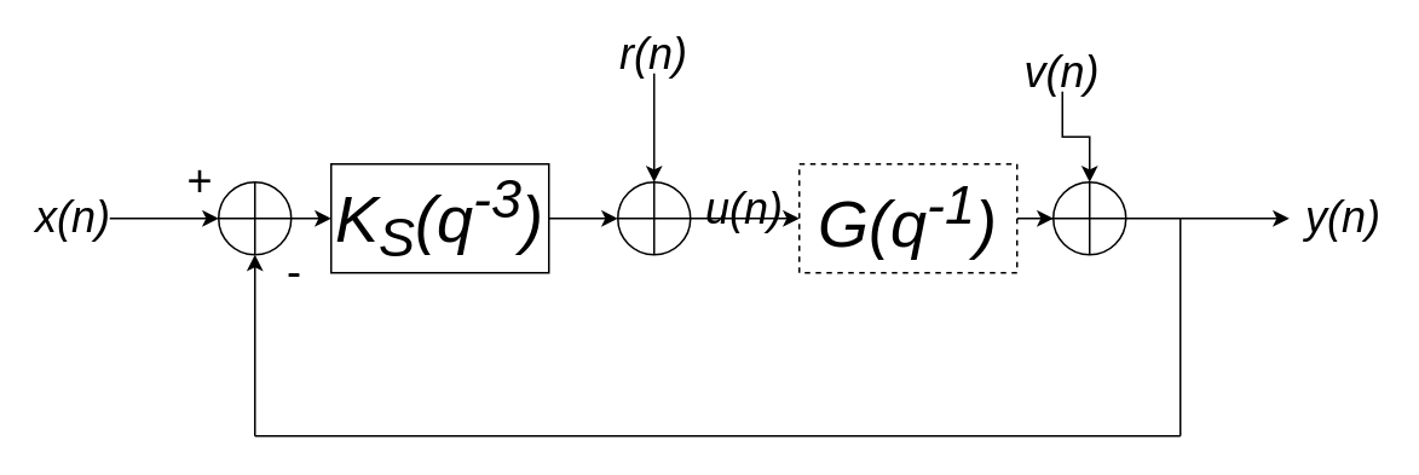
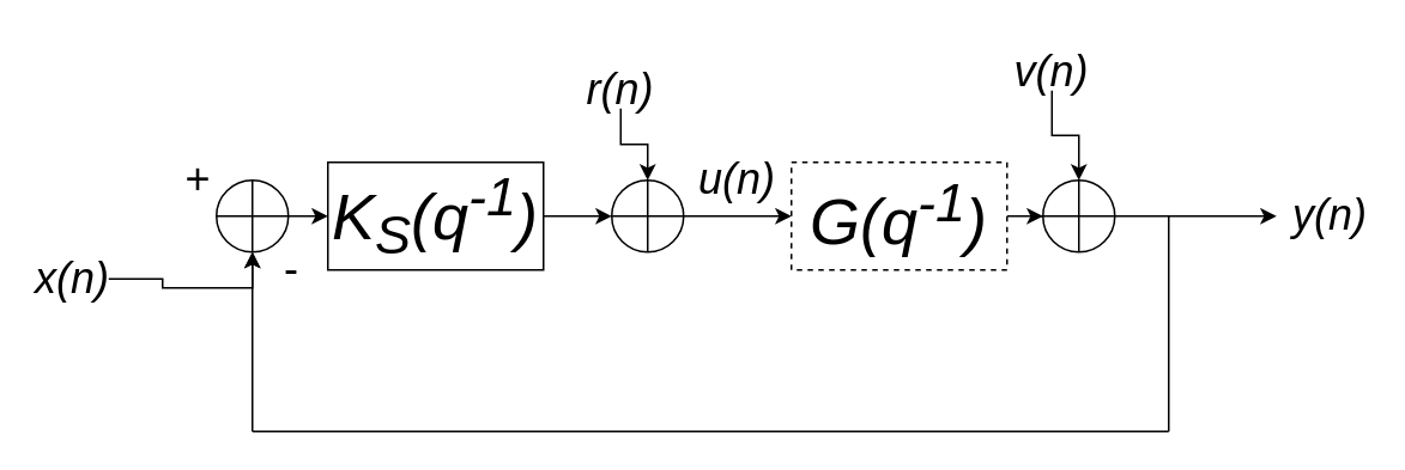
  <mxCell id="0" />
  <mxCell id="1" parent="0" />
  <mxCell id="2" value="" style="edgeStyle=orthogonalEdgeStyle;rounded=0;orthogonalLoop=1;jettySize=auto;html=1;" parent="1" source="3" target="7" edge="1"><mxGeometry relative="1" as="geometry" /></mxCell>
  <mxCell id="3" value="&lt;font style=&quot;font-size: 36px&quot;&gt;&lt;i&gt;G(&lt;/i&gt;&lt;/font&gt;&lt;i style=&quot;font-size: 36px&quot;&gt;q&lt;sup&gt;-1&lt;/sup&gt;)&lt;/i&gt;" style="rounded=0;whiteSpace=wrap;html=1;dashed=1;" parent="1" vertex="1"><mxGeometry x="440" y="90" width="120" height="60" as="geometry" /></mxCell>
  <mxCell id="4" value="" style="edgeStyle=orthogonalEdgeStyle;rounded=0;orthogonalLoop=1;jettySize=auto;html=1;" parent="1" source="5" target="19" edge="1"><mxGeometry relative="1" as="geometry" /></mxCell>
  <mxCell id="5" value="" style="verticalLabelPosition=bottom;verticalAlign=top;html=1;shape=mxgraph.flowchart.summing_function;" parent="1" vertex="1"><mxGeometry x="120" y="100" width="40" height="40" as="geometry" /></mxCell>
  <mxCell id="6" style="edgeStyle=orthogonalEdgeStyle;rounded=0;orthogonalLoop=1;jettySize=auto;html=1;" parent="1" source="7" edge="1"><mxGeometry relative="1" as="geometry"><mxPoint x="710" y="120" as="targetPoint" /></mxGeometry></mxCell>
  <mxCell id="7" value="" style="verticalLabelPosition=bottom;verticalAlign=top;html=1;shape=mxgraph.flowchart.summing_function;" parent="1" vertex="1"><mxGeometry x="580" y="100" width="40" height="40" as="geometry" /></mxCell>
  <mxCell id="8" value="" style="edgeStyle=orthogonalEdgeStyle;rounded=0;orthogonalLoop=1;jettySize=auto;html=1;" parent="1" source="9" target="7" edge="1"><mxGeometry relative="1" as="geometry" /></mxCell>
  <mxCell id="9" value="&lt;font style=&quot;font-size: 24px&quot;&gt;&lt;i&gt;v(n)&lt;/i&gt;&lt;/font&gt;" style="text;html=1;strokeColor=none;fillColor=none;align=center;verticalAlign=middle;whiteSpace=wrap;rounded=0;" parent="1" vertex="1"><mxGeometry x="565" y="30" width="40" height="20" as="geometry" /></mxCell>
  <mxCell id="10" value="&lt;font style=&quot;font-size: 24px&quot;&gt;&lt;i&gt;y(n)&lt;/i&gt;&lt;/font&gt;" style="text;html=1;strokeColor=none;fillColor=none;align=center;verticalAlign=middle;whiteSpace=wrap;rounded=0;" parent="1" vertex="1"><mxGeometry x="720" y="110" width="40" height="20" as="geometry" /></mxCell>
- <mxCell id="11" value="&lt;font style=&quot;font-size: 24px&quot;&gt;&lt;i&gt;u(n)&lt;/i&gt;&lt;/font&gt;" style="text;html=1;strokeColor=none;fillColor=none;align=center;verticalAlign=middle;whiteSpace=wrap;rounded=0;" parent="1" vertex="1"><mxGeometry x="390" y="105" width="40" height="20" as="geometry" /></mxCell>
+ <mxCell id="11" value="&lt;font style=&quot;font-size: 24px&quot;&gt;&lt;i&gt;u(n)&lt;/i&gt;&lt;/font&gt;" style="text;html=1;strokeColor=none;fillColor=none;align=center;verticalAlign=middle;whiteSpace=wrap;rounded=0;" parent="1" vertex="1"><mxGeometry x="390" y="90" width="40" height="20" as="geometry" /></mxCell>
  <mxCell id="12" value="" style="endArrow=none;html=1;" parent="1" edge="1"><mxGeometry width="50" height="50" relative="1" as="geometry"><mxPoint x="650" y="240" as="sourcePoint" /><mxPoint x="650" y="120" as="targetPoint" /></mxGeometry></mxCell>
  <mxCell id="13" value="&lt;font style=&quot;font-size: 24px&quot;&gt;-&lt;/font&gt;" style="text;html=1;strokeColor=none;fillColor=none;align=center;verticalAlign=middle;whiteSpace=wrap;rounded=0;" parent="1" vertex="1"><mxGeometry x="142" y="140" width="40" height="20" as="geometry" /></mxCell>
  <mxCell id="14" value="" style="endArrow=classic;html=1;entryX=0.5;entryY=1;entryDx=0;entryDy=0;entryPerimeter=0;" parent="1" target="5" edge="1"><mxGeometry width="50" height="50" relative="1" as="geometry"><mxPoint x="140" y="240" as="sourcePoint" /><mxPoint x="472" y="210" as="targetPoint" /></mxGeometry></mxCell>
  <mxCell id="15" value="" style="endArrow=none;html=1;" parent="1" edge="1"><mxGeometry width="50" height="50" relative="1" as="geometry"><mxPoint x="140" y="240" as="sourcePoint" /><mxPoint x="650" y="240" as="targetPoint" /></mxGeometry></mxCell>
  <mxCell id="16" value="" style="edgeStyle=orthogonalEdgeStyle;rounded=0;orthogonalLoop=1;jettySize=auto;html=1;" parent="1" source="17" target="21" edge="1"><mxGeometry relative="1" as="geometry" /></mxCell>
- <mxCell id="17" value="&lt;font style=&quot;font-size: 24px&quot;&gt;&lt;i&gt;r(n)&lt;/i&gt;&lt;/font&gt;" style="text;html=1;strokeColor=none;fillColor=none;align=center;verticalAlign=middle;whiteSpace=wrap;rounded=0;" parent="1" vertex="1"><mxGeometry x="340" y="20" width="40" height="20" as="geometry" /></mxCell>
+ <mxCell id="17" value="&lt;font style=&quot;font-size: 24px&quot;&gt;&lt;i&gt;r(n)&lt;/i&gt;&lt;/font&gt;" style="text;html=1;strokeColor=none;fillColor=none;align=center;verticalAlign=middle;whiteSpace=wrap;rounded=0;" parent="1" vertex="1"><mxGeometry x="325" y="40" width="40" height="20" as="geometry" /></mxCell>
  <mxCell id="18" value="" style="edgeStyle=orthogonalEdgeStyle;rounded=0;orthogonalLoop=1;jettySize=auto;html=1;entryX=0;entryY=0.5;entryDx=0;entryDy=0;entryPerimeter=0;" parent="1" source="19" target="21" edge="1"><mxGeometry relative="1" as="geometry"><mxPoint x="382" y="120" as="targetPoint" /></mxGeometry></mxCell>
- <mxCell id="19" value="&lt;font style=&quot;font-size: 36px&quot;&gt;&lt;i&gt;&lt;span style=&quot;font-size: 36px&quot;&gt;K&lt;/span&gt;&lt;sub&gt;S&lt;/sub&gt;(q&lt;sup&gt;-3&lt;/sup&gt;)&lt;/i&gt;&lt;/font&gt;" style="rounded=0;whiteSpace=wrap;html=1;" parent="1" vertex="1"><mxGeometry x="182" y="90" width="120" height="60" as="geometry" /></mxCell>
+ <mxCell id="19" value="&lt;font style=&quot;font-size: 36px&quot;&gt;&lt;i&gt;&lt;span style=&quot;font-size: 36px&quot;&gt;K&lt;/span&gt;&lt;sub&gt;S&lt;/sub&gt;(q&lt;sup&gt;-1&lt;/sup&gt;)&lt;/i&gt;&lt;/font&gt;" style="rounded=0;whiteSpace=wrap;html=1;" parent="1" vertex="1"><mxGeometry x="182" y="90" width="120" height="60" as="geometry" /></mxCell>
  <mxCell id="20" value="" style="edgeStyle=orthogonalEdgeStyle;rounded=0;orthogonalLoop=1;jettySize=auto;html=1;" parent="1" source="21" target="3" edge="1"><mxGeometry relative="1" as="geometry" /></mxCell>
  <mxCell id="21" value="" style="verticalLabelPosition=bottom;verticalAlign=top;html=1;shape=mxgraph.flowchart.summing_function;" parent="1" vertex="1"><mxGeometry x="340" y="100" width="40" height="40" as="geometry" /></mxCell>
  <mxCell id="22" value="" style="edgeStyle=orthogonalEdgeStyle;rounded=0;orthogonalLoop=1;jettySize=auto;html=1;" parent="1" source="23" target="5" edge="1"><mxGeometry relative="1" as="geometry" /></mxCell>
- <mxCell id="23" value="&lt;font style=&quot;font-size: 24px&quot;&gt;&lt;i&gt;x(n)&lt;/i&gt;&lt;/font&gt;" style="text;html=1;strokeColor=none;fillColor=none;align=center;verticalAlign=middle;whiteSpace=wrap;rounded=0;" parent="1" vertex="1"><mxGeometry x="20" y="110" width="40" height="20" as="geometry" /></mxCell>
+ <mxCell id="23" value="&lt;font style=&quot;font-size: 24px&quot;&gt;&lt;i&gt;x(n)&lt;/i&gt;&lt;/font&gt;" style="text;html=1;strokeColor=none;fillColor=none;align=center;verticalAlign=middle;whiteSpace=wrap;rounded=0;" parent="1" vertex="1"><mxGeometry x="20" y="145" width="40" height="20" as="geometry" /></mxCell>
  <mxCell id="24" value="&lt;font style=&quot;font-size: 24px&quot;&gt;+&lt;/font&gt;" style="text;html=1;strokeColor=none;fillColor=none;align=center;verticalAlign=middle;whiteSpace=wrap;rounded=0;" parent="1" vertex="1"><mxGeometry x="90" y="90" width="40" height="20" as="geometry" /></mxCell>
